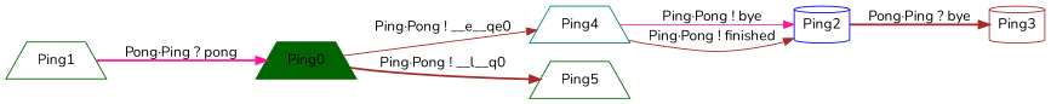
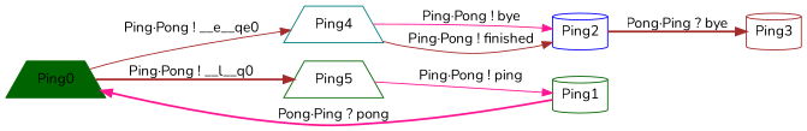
  digraph {
    fontname=Nunito
    rankdir=LR
    node [color=darkgreen fontname=Nunito shape=trapezium]
    edge [color=brown fontname=Nunito style=solid]
    n1 [label=Ping0 style=filled]
    n2 [color=teal label=Ping4]
    n3 [label=Ping5]
-   n4 [label=Ping1]
+   n4 [label=Ping1 shape=cylinder]
    n5 [color=blue label=Ping2 shape=cylinder]
    n6 [color=brown label=Ping3 shape=cylinder]
    subgraph sub_1 {
      label=Ping
      n1
      n2
      n3
      n4
      n5
      n6
    }
    n1 -> n2 [label="Ping&middot;Pong ! __e__qe0"]
    n1 -> n3 [label="Ping&middot;Pong ! __l__q0" style=bold]
    n2 -> n5 [color=deeppink label="Ping&middot;Pong ! bye"]
    n2 -> n5 [label="Ping&middot;Pong ! finished"]
+   n3 -> n4 [color=deeppink label="Ping&middot;Pong ! ping"]
    n4 -> n1 [color=deeppink label="Pong&middot;Ping ? pong" style=bold]
    n5 -> n6 [label="Pong&middot;Ping ? bye" style=bold]
  }
